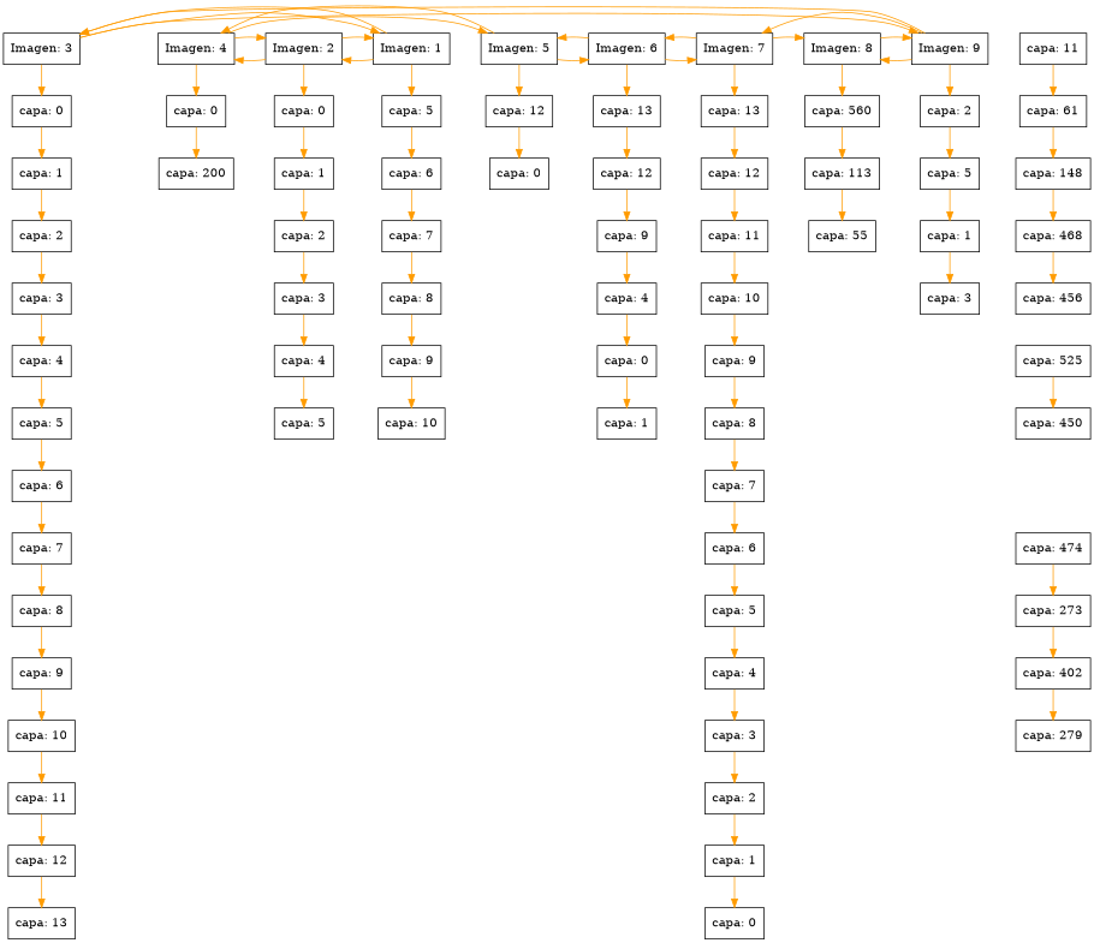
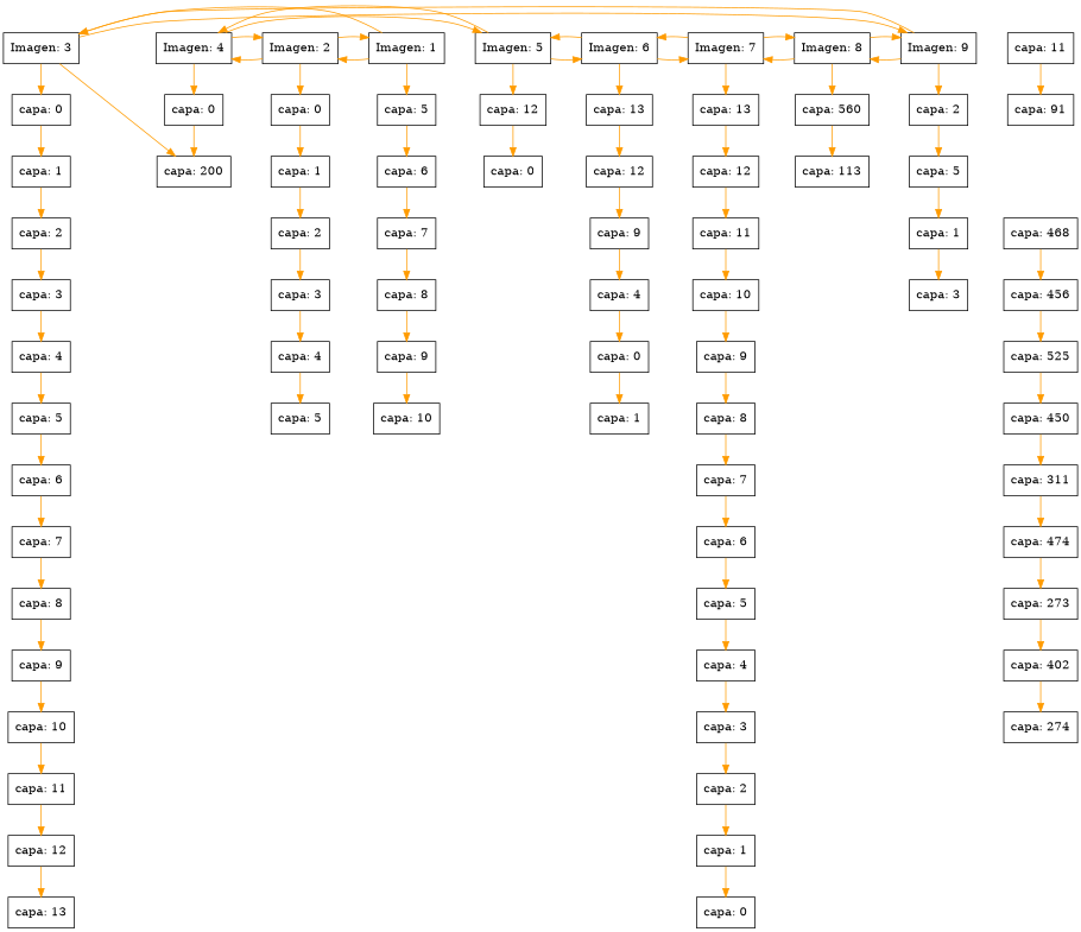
  digraph {
    nodesep=0.5
    node [fillcolor=white shape=box style=filled]
    edge [color="#FF9B00" constraint=true]
    n1 [label="Imagen: 3"]
    n2 [label="Imagen: 1"]
    n3 [label="Imagen: 9"]
    n4 [label="capa: 0"]
    n5 [label="Imagen: 2"]
    n6 [label="capa: 5"]
    n7 [label="Imagen: 8"]
    n8 [label="capa: 2"]
    n9 [label="capa: 1"]
    n10 [label="Imagen: 4"]
    n11 [label="capa: 0"]
    n12 [label="capa: 6"]
    n13 [label="Imagen: 5"]
    n14 [label="capa: 0"]
    n15 [label="capa: 1"]
    n16 [label="Imagen: 6"]
    n17 [label="capa: 12"]
    n18 [label="capa: 200"]
    n19 [label="Imagen: 7"]
    n20 [label="capa: 13"]
    n21 [label="capa: 0"]
    n22 [label="capa: 13"]
    n23 [label="capa: 12"]
    n24 [label="capa: 560"]
    n25 [label="capa: 12"]
    n26 [label="capa: 113"]
    n27 [label="capa: 5"]
    n28 [label="capa: 2"]
    n29 [label="capa: 3"]
    n30 [label="capa: 4"]
    n31 [label="capa: 5"]
    n32 [label="capa: 6"]
    n33 [label="capa: 7"]
    n34 [label="capa: 8"]
    n35 [label="capa: 9"]
    n36 [label="capa: 10"]
    n37 [label="capa: 11"]
    n38 [label="capa: 12"]
    n39 [label="capa: 13"]
    n40 [label="capa: 7"]
    n41 [label="capa: 8"]
    n42 [label="capa: 9"]
    n43 [label="capa: 10"]
    n44 [label="capa: 2"]
    n45 [label="capa: 3"]
    n46 [label="capa: 4"]
    n47 [label="capa: 5"]
    n48 [label="capa: 9"]
    n49 [label="capa: 4"]
    n50 [label="capa: 0"]
    n51 [label="capa: 1"]
    n52 [label="capa: 11"]
    n53 [label="capa: 10"]
    n54 [label="capa: 9"]
    n55 [label="capa: 8"]
    n56 [label="capa: 7"]
    n57 [label="capa: 6"]
    n58 [label="capa: 5"]
    n59 [label="capa: 4"]
    n60 [label="capa: 3"]
    n61 [label="capa: 2"]
    n62 [label="capa: 1"]
    n63 [label="capa: 0"]
-   n64 [label="capa: 55"]
    n65 [label="capa: 11"]
-   n66 [label="capa: 61"]
-   n67 [label="capa: 148"]
+   n66 [label="capa: 91"]
    n68 [label="capa: 468"]
    n69 [label="capa: 456"]
    n70 [label="capa: 525"]
    n71 [label="capa: 450"]
+   n72 [label="capa: 311"]
    n73 [label="capa: 474"]
    n74 [label="capa: 273"]
    n75 [label="capa: 402"]
-   n76 [label="capa: 279"]
+   n76 [label="capa: 274"]
    n77 [label="capa: 1"]
    n78 [label="capa: 3"]
-   n1 -> n2 [constraint=false]
+   n1 -> n18 [constraint=false]
    n1 -> n3 [constraint=false]
    n1 -> n4
    n2 -> n1 [constraint=false]
    n2 -> n5 [constraint=false]
    n2 -> n6
    n3 -> n1 [constraint=false]
    n3 -> n7 [constraint=false]
    n3 -> n8
    n4 -> n9
    n5 -> n2 [constraint=false]
    n5 -> n10 [constraint=false]
    n5 -> n11
    n6 -> n12
    n7 -> n3 [constraint=false]
-   n3 -> n19 [constraint=false]
+   n7 -> n19 [constraint=false]
    n7 -> n24
    n8 -> n27
    n9 -> n28
    n10 -> n5 [constraint=false]
    n10 -> n13 [constraint=false]
    n10 -> n14
    n11 -> n15
    n12 -> n40
    n13 -> n10 [constraint=false]
    n13 -> n16 [constraint=false]
    n13 -> n17
    n14 -> n18
    n15 -> n44
    n16 -> n13 [constraint=false]
    n16 -> n19 [constraint=false]
    n16 -> n20
    n17 -> n21
    n19 -> n7 [constraint=false]
    n19 -> n16 [constraint=false]
    n19 -> n22
    n20 -> n23
    n22 -> n25
    n23 -> n48
    n24 -> n26
    n25 -> n52
-   n26 -> n64
    n27 -> n77
    n28 -> n29
    n29 -> n30
    n30 -> n31
    n31 -> n32
    n32 -> n33
    n33 -> n34
    n34 -> n35
    n35 -> n36
    n36 -> n37
    n37 -> n38
    n38 -> n39
    n40 -> n41
    n41 -> n42
    n42 -> n43
    n44 -> n45
    n45 -> n46
    n46 -> n47
    n48 -> n49
    n49 -> n50
    n50 -> n51
    n52 -> n53
    n53 -> n54
    n54 -> n55
    n55 -> n56
    n56 -> n57
    n57 -> n58
    n58 -> n59
    n59 -> n60
    n60 -> n61
    n61 -> n62
    n62 -> n63
    n65 -> n66
-   n66 -> n67
-   n67 -> n68
    n68 -> n69
+   n69 -> n70
    n70 -> n71
+   n71 -> n72
+   n72 -> n73
    n73 -> n74
    n74 -> n75
    n75 -> n76
    n77 -> n78
  }
